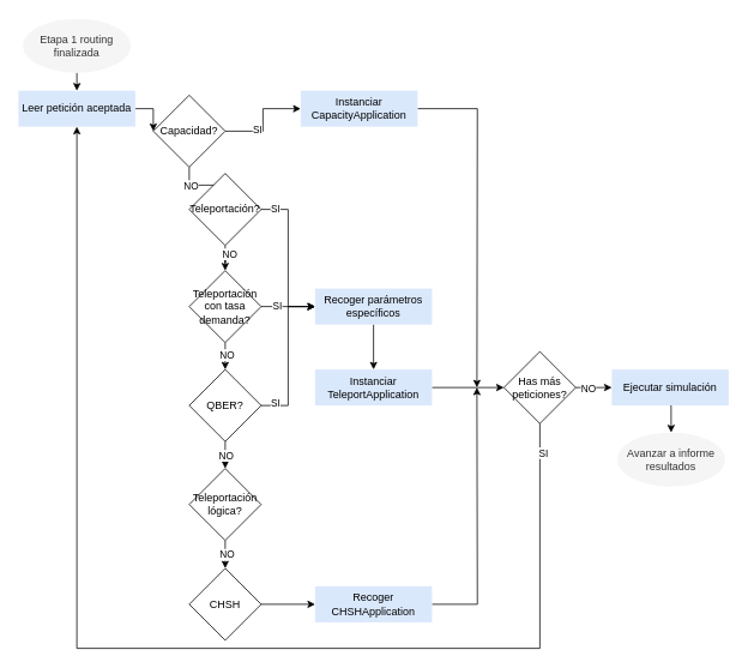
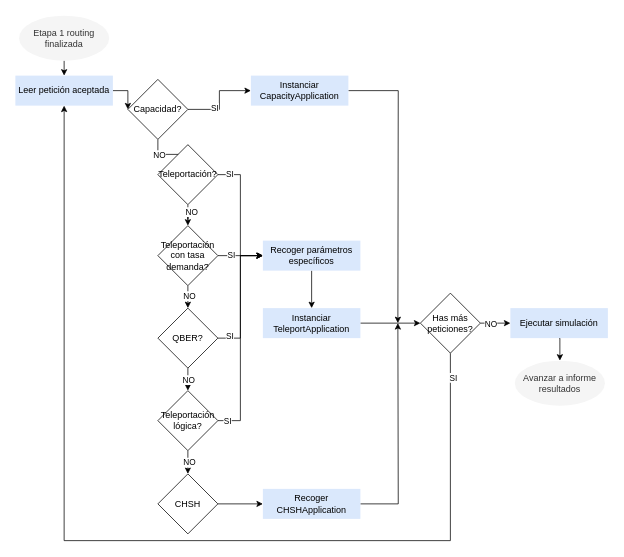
  <mxCell id="0" />
  <mxCell id="1" parent="0" />
  <mxCell id="2" style="edgeStyle=orthogonalEdgeStyle;rounded=0;orthogonalLoop=1;jettySize=auto;html=1;exitX=1;exitY=0.5;exitDx=0;exitDy=0;entryX=0;entryY=0.5;entryDx=0;entryDy=0;" parent="1" source="3" target="13" edge="1"><mxGeometry relative="1" as="geometry" /></mxCell>
  <mxCell id="3" value="Leer petición aceptada" style="rounded=0;whiteSpace=wrap;html=1;fillColor=#dae8fc;strokeColor=none;" parent="1" vertex="1"><mxGeometry x="20" y="100" width="130" height="40" as="geometry" /></mxCell>
  <mxCell id="4" style="edgeStyle=orthogonalEdgeStyle;rounded=0;orthogonalLoop=1;jettySize=auto;html=1;exitX=0.5;exitY=1;exitDx=0;exitDy=0;entryX=0.5;entryY=0;entryDx=0;entryDy=0;" parent="1" source="5" target="3" edge="1"><mxGeometry relative="1" as="geometry" /></mxCell>
  <mxCell id="5" value="Etapa 1 routing finalizada" style="ellipse;whiteSpace=wrap;html=1;fillColor=#f5f5f5;fontColor=#333333;strokeColor=none;" parent="1" vertex="1"><mxGeometry x="25" y="20" width="120" height="60" as="geometry" /></mxCell>
  <mxCell id="6" value="Avanzar a informe resultados" style="ellipse;whiteSpace=wrap;html=1;fillColor=#f5f5f5;fontColor=#333333;strokeColor=none;" parent="1" vertex="1"><mxGeometry x="686" y="480" width="120" height="60" as="geometry" /></mxCell>
  <mxCell id="7" style="edgeStyle=orthogonalEdgeStyle;rounded=0;orthogonalLoop=1;jettySize=auto;html=1;exitX=1;exitY=0.5;exitDx=0;exitDy=0;" parent="1" source="8" edge="1"><mxGeometry relative="1" as="geometry"><mxPoint x="530" y="430" as="targetPoint" /></mxGeometry></mxCell>
  <mxCell id="8" value="Instanciar CapacityApplication" style="rounded=0;whiteSpace=wrap;html=1;fillColor=#dae8fc;strokeColor=none;" parent="1" vertex="1"><mxGeometry x="334" y="100" width="130" height="40" as="geometry" /></mxCell>
  <mxCell id="9" style="edgeStyle=orthogonalEdgeStyle;rounded=0;orthogonalLoop=1;jettySize=auto;html=1;exitX=1;exitY=0.5;exitDx=0;exitDy=0;entryX=0;entryY=0.5;entryDx=0;entryDy=0;" parent="1" source="13" target="8" edge="1"><mxGeometry relative="1" as="geometry" /></mxCell>
  <mxCell id="10" value="SI" style="edgeLabel;html=1;align=center;verticalAlign=middle;resizable=0;points=[];" parent="9" vertex="1" connectable="0"><mxGeometry x="-0.364" y="3" relative="1" as="geometry"><mxPoint as="offset" /></mxGeometry></mxCell>
  <mxCell id="11" style="edgeStyle=orthogonalEdgeStyle;rounded=0;orthogonalLoop=1;jettySize=auto;html=1;exitX=0.5;exitY=1;exitDx=0;exitDy=0;entryX=0.5;entryY=0;entryDx=0;entryDy=0;" parent="1" source="13" target="18" edge="1"><mxGeometry relative="1" as="geometry" /></mxCell>
  <mxCell id="12" value="NO" style="edgeLabel;html=1;align=center;verticalAlign=middle;resizable=0;points=[];" parent="11" vertex="1" connectable="0"><mxGeometry x="-0.438" relative="1" as="geometry"><mxPoint as="offset" /></mxGeometry></mxCell>
  <mxCell id="13" value="Capacidad?" style="rhombus;whiteSpace=wrap;html=1;" parent="1" vertex="1"><mxGeometry x="170" y="105" width="80" height="80" as="geometry" /></mxCell>
  <mxCell id="14" style="edgeStyle=orthogonalEdgeStyle;rounded=0;orthogonalLoop=1;jettySize=auto;html=1;exitX=0.5;exitY=1;exitDx=0;exitDy=0;" parent="1" source="18" target="23" edge="1"><mxGeometry relative="1" as="geometry" /></mxCell>
  <mxCell id="15" value="NO" style="edgeLabel;html=1;align=center;verticalAlign=middle;resizable=0;points=[];" parent="14" vertex="1" connectable="0"><mxGeometry x="0.269" y="4" relative="1" as="geometry"><mxPoint as="offset" /></mxGeometry></mxCell>
  <mxCell id="16" style="edgeStyle=orthogonalEdgeStyle;rounded=0;orthogonalLoop=1;jettySize=auto;html=1;exitX=1;exitY=0.5;exitDx=0;exitDy=0;entryX=0;entryY=0.5;entryDx=0;entryDy=0;" parent="1" source="18" target="32" edge="1"><mxGeometry relative="1" as="geometry" /></mxCell>
  <mxCell id="17" value="SI" style="edgeLabel;html=1;align=center;verticalAlign=middle;resizable=0;points=[];" parent="16" vertex="1" connectable="0"><mxGeometry x="-0.821" y="2" relative="1" as="geometry"><mxPoint as="offset" /></mxGeometry></mxCell>
  <mxCell id="18" value="Teleportación?" style="rhombus;whiteSpace=wrap;html=1;" parent="1" vertex="1"><mxGeometry x="210" y="192" width="80" height="80" as="geometry" /></mxCell>
  <mxCell id="19" style="edgeStyle=orthogonalEdgeStyle;rounded=0;orthogonalLoop=1;jettySize=auto;html=1;exitX=0.5;exitY=1;exitDx=0;exitDy=0;entryX=0.5;entryY=0;entryDx=0;entryDy=0;" parent="1" source="23" target="28" edge="1"><mxGeometry relative="1" as="geometry" /></mxCell>
  <mxCell id="20" value="NO" style="edgeLabel;html=1;align=center;verticalAlign=middle;resizable=0;points=[];" parent="19" vertex="1" connectable="0"><mxGeometry x="-0.133" y="1" relative="1" as="geometry"><mxPoint as="offset" /></mxGeometry></mxCell>
  <mxCell id="21" style="edgeStyle=orthogonalEdgeStyle;rounded=0;orthogonalLoop=1;jettySize=auto;html=1;exitX=1;exitY=0.5;exitDx=0;exitDy=0;entryX=0;entryY=0.5;entryDx=0;entryDy=0;" parent="1" source="23" target="32" edge="1"><mxGeometry relative="1" as="geometry" /></mxCell>
  <mxCell id="22" value="SI" style="edgeLabel;html=1;align=center;verticalAlign=middle;resizable=0;points=[];" parent="21" vertex="1" connectable="0"><mxGeometry x="-0.433" y="2" relative="1" as="geometry"><mxPoint as="offset" /></mxGeometry></mxCell>
  <mxCell id="23" value="Teleportación con tasa demanda?" style="rhombus;whiteSpace=wrap;html=1;" parent="1" vertex="1"><mxGeometry x="210" y="300" width="80" height="80" as="geometry" /></mxCell>
  <mxCell id="24" style="edgeStyle=orthogonalEdgeStyle;rounded=0;orthogonalLoop=1;jettySize=auto;html=1;exitX=1;exitY=0.5;exitDx=0;exitDy=0;entryX=0;entryY=0.5;entryDx=0;entryDy=0;" parent="1" source="28" target="32" edge="1"><mxGeometry relative="1" as="geometry" /></mxCell>
  <mxCell id="25" value="SI" style="edgeLabel;html=1;align=center;verticalAlign=middle;resizable=0;points=[];" parent="24" vertex="1" connectable="0"><mxGeometry x="-0.824" y="3" relative="1" as="geometry"><mxPoint as="offset" /></mxGeometry></mxCell>
  <mxCell id="26" style="edgeStyle=orthogonalEdgeStyle;rounded=0;orthogonalLoop=1;jettySize=auto;html=1;exitX=0.5;exitY=1;exitDx=0;exitDy=0;entryX=0.5;entryY=0;entryDx=0;entryDy=0;" edge="1" parent="1" source="28" target="48"><mxGeometry relative="1" as="geometry" /></mxCell>
  <mxCell id="27" value="NO" style="edgeLabel;html=1;align=center;verticalAlign=middle;resizable=0;points=[];" vertex="1" connectable="0" parent="26"><mxGeometry relative="1" as="geometry"><mxPoint as="offset" /></mxGeometry></mxCell>
  <mxCell id="28" value="QBER?" style="rhombus;whiteSpace=wrap;html=1;" parent="1" vertex="1"><mxGeometry x="210" y="410" width="80" height="80" as="geometry" /></mxCell>
  <mxCell id="29" style="edgeStyle=orthogonalEdgeStyle;rounded=0;orthogonalLoop=1;jettySize=auto;html=1;exitX=1;exitY=0.5;exitDx=0;exitDy=0;entryX=0;entryY=0.5;entryDx=0;entryDy=0;" parent="1" source="30" target="37" edge="1"><mxGeometry relative="1" as="geometry" /></mxCell>
  <mxCell id="30" value="Instanciar TeleportApplication" style="rounded=0;whiteSpace=wrap;html=1;fillColor=#dae8fc;strokeColor=none;" parent="1" vertex="1"><mxGeometry x="350" y="410" width="130" height="40" as="geometry" /></mxCell>
  <mxCell id="31" style="edgeStyle=orthogonalEdgeStyle;rounded=0;orthogonalLoop=1;jettySize=auto;html=1;exitX=0.5;exitY=1;exitDx=0;exitDy=0;entryX=0.5;entryY=0;entryDx=0;entryDy=0;" parent="1" source="32" target="30" edge="1"><mxGeometry relative="1" as="geometry" /></mxCell>
  <mxCell id="32" value="Recoger parámetros específicos" style="rounded=0;whiteSpace=wrap;html=1;fillColor=#dae8fc;strokeColor=none;" parent="1" vertex="1"><mxGeometry x="350" y="320" width="130" height="40" as="geometry" /></mxCell>
  <mxCell id="33" style="edgeStyle=orthogonalEdgeStyle;rounded=0;orthogonalLoop=1;jettySize=auto;html=1;exitX=1;exitY=0.5;exitDx=0;exitDy=0;entryX=0;entryY=0.5;entryDx=0;entryDy=0;" parent="1" source="37" target="39" edge="1"><mxGeometry relative="1" as="geometry" /></mxCell>
  <mxCell id="34" value="NO" style="edgeLabel;html=1;align=center;verticalAlign=middle;resizable=0;points=[];" parent="33" vertex="1" connectable="0"><mxGeometry x="-0.35" relative="1" as="geometry"><mxPoint as="offset" /></mxGeometry></mxCell>
  <mxCell id="35" style="edgeStyle=orthogonalEdgeStyle;rounded=0;orthogonalLoop=1;jettySize=auto;html=1;exitX=0.5;exitY=1;exitDx=0;exitDy=0;entryX=0.5;entryY=1;entryDx=0;entryDy=0;" parent="1" source="37" target="3" edge="1"><mxGeometry relative="1" as="geometry"><Array as="points"><mxPoint x="600" y="720" /><mxPoint x="85" y="720" /></Array></mxGeometry></mxCell>
  <mxCell id="36" value="SI" style="edgeLabel;html=1;align=center;verticalAlign=middle;resizable=0;points=[];" parent="35" vertex="1" connectable="0"><mxGeometry x="-0.952" y="3" relative="1" as="geometry"><mxPoint as="offset" /></mxGeometry></mxCell>
  <mxCell id="37" value="Has más peticiones?" style="rhombus;whiteSpace=wrap;html=1;" parent="1" vertex="1"><mxGeometry x="560" y="390" width="80" height="80" as="geometry" /></mxCell>
  <mxCell id="38" style="edgeStyle=orthogonalEdgeStyle;rounded=0;orthogonalLoop=1;jettySize=auto;html=1;exitX=0.5;exitY=1;exitDx=0;exitDy=0;entryX=0.5;entryY=0;entryDx=0;entryDy=0;" parent="1" source="39" target="6" edge="1"><mxGeometry relative="1" as="geometry" /></mxCell>
  <mxCell id="39" value="Ejecutar simulación" style="rounded=0;whiteSpace=wrap;html=1;fillColor=#dae8fc;strokeColor=none;" parent="1" vertex="1"><mxGeometry x="680" y="410" width="130" height="40" as="geometry" /></mxCell>
  <mxCell id="40" style="edgeStyle=orthogonalEdgeStyle;rounded=0;orthogonalLoop=1;jettySize=auto;html=1;exitX=1;exitY=0.5;exitDx=0;exitDy=0;" parent="1" source="41" target="43" edge="1"><mxGeometry relative="1" as="geometry" /></mxCell>
  <mxCell id="41" value="CHSH" style="rhombus;whiteSpace=wrap;html=1;" parent="1" vertex="1"><mxGeometry x="210" y="631" width="80" height="80" as="geometry" /></mxCell>
  <mxCell id="42" style="edgeStyle=orthogonalEdgeStyle;rounded=0;orthogonalLoop=1;jettySize=auto;html=1;exitX=1;exitY=0.5;exitDx=0;exitDy=0;" parent="1" source="43" edge="1"><mxGeometry relative="1" as="geometry"><mxPoint x="530" y="430" as="targetPoint" /></mxGeometry></mxCell>
  <mxCell id="43" value="Recoger CHSHApplication" style="rounded=0;whiteSpace=wrap;html=1;fillColor=#dae8fc;strokeColor=none;" parent="1" vertex="1"><mxGeometry x="350" y="651" width="130" height="40" as="geometry" /></mxCell>
  <mxCell id="44" style="edgeStyle=orthogonalEdgeStyle;rounded=0;orthogonalLoop=1;jettySize=auto;html=1;exitX=0.5;exitY=1;exitDx=0;exitDy=0;entryX=0.5;entryY=0;entryDx=0;entryDy=0;" edge="1" parent="1" source="48" target="41"><mxGeometry relative="1" as="geometry" /></mxCell>
  <mxCell id="45" value="NO" style="edgeLabel;html=1;align=center;verticalAlign=middle;resizable=0;points=[];" vertex="1" connectable="0" parent="44"><mxGeometry x="-0.05" y="1" relative="1" as="geometry"><mxPoint as="offset" /></mxGeometry></mxCell>
+ <mxCell id="46" style="edgeStyle=orthogonalEdgeStyle;rounded=0;orthogonalLoop=1;jettySize=auto;html=1;exitX=1;exitY=0.5;exitDx=0;exitDy=0;entryX=0;entryY=0.5;entryDx=0;entryDy=0;" edge="1" parent="1" source="48" target="32"><mxGeometry relative="1" as="geometry" /></mxCell>
+ <mxCell id="47" value="SI" style="edgeLabel;html=1;align=center;verticalAlign=middle;resizable=0;points=[];" vertex="1" connectable="0" parent="46"><mxGeometry x="-0.914" relative="1" as="geometry"><mxPoint as="offset" /></mxGeometry></mxCell>
  <mxCell id="48" value="Teleportación lógica?" style="rhombus;whiteSpace=wrap;html=1;" vertex="1" parent="1"><mxGeometry x="210" y="520" width="80" height="80" as="geometry" /></mxCell>
